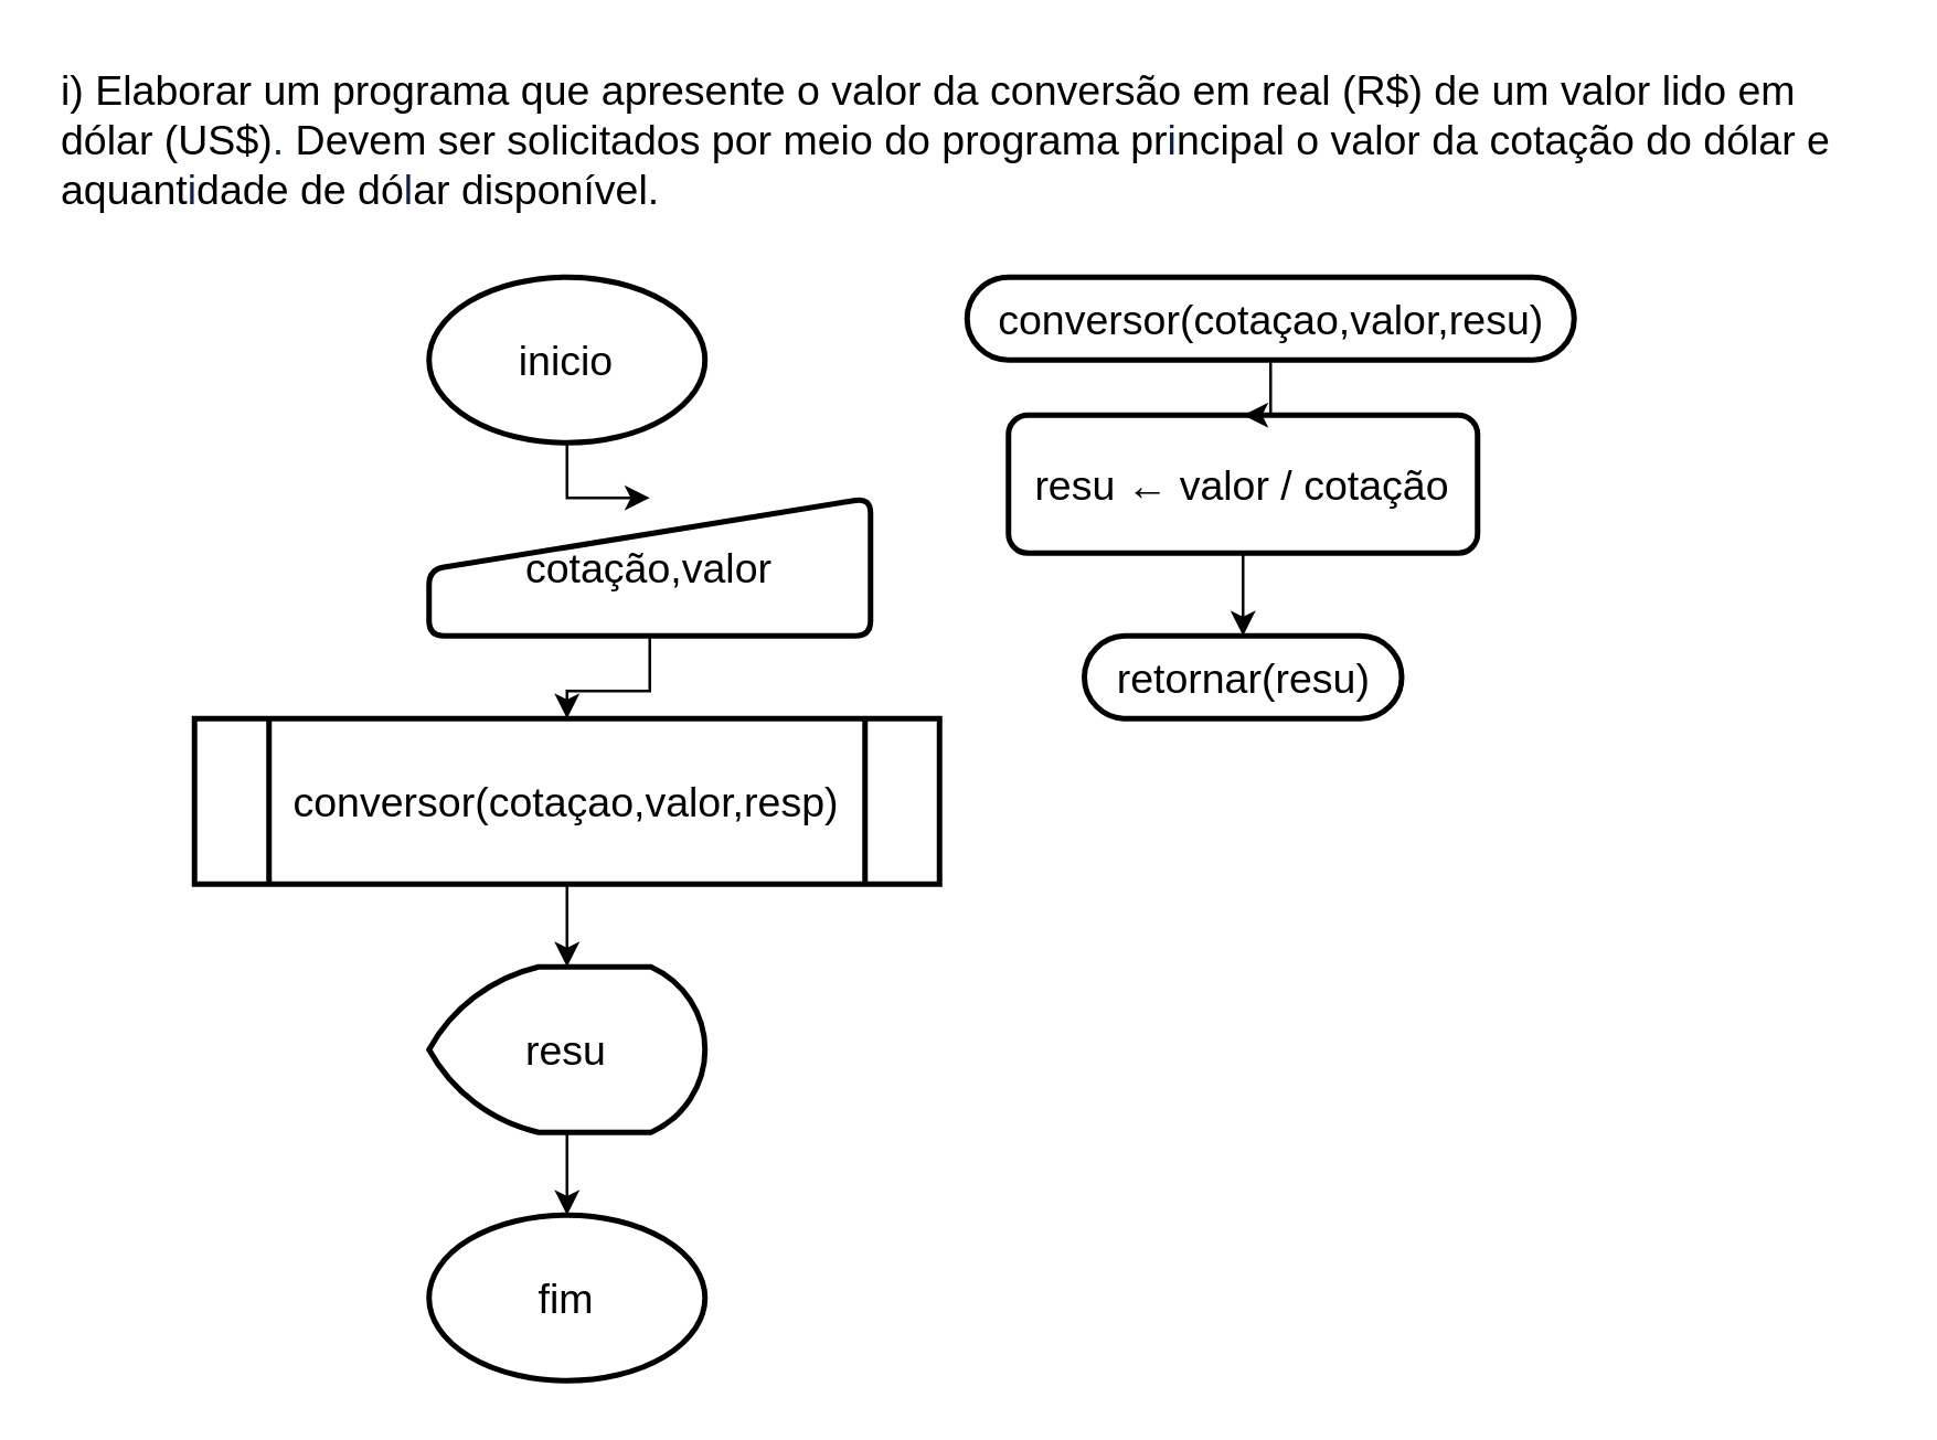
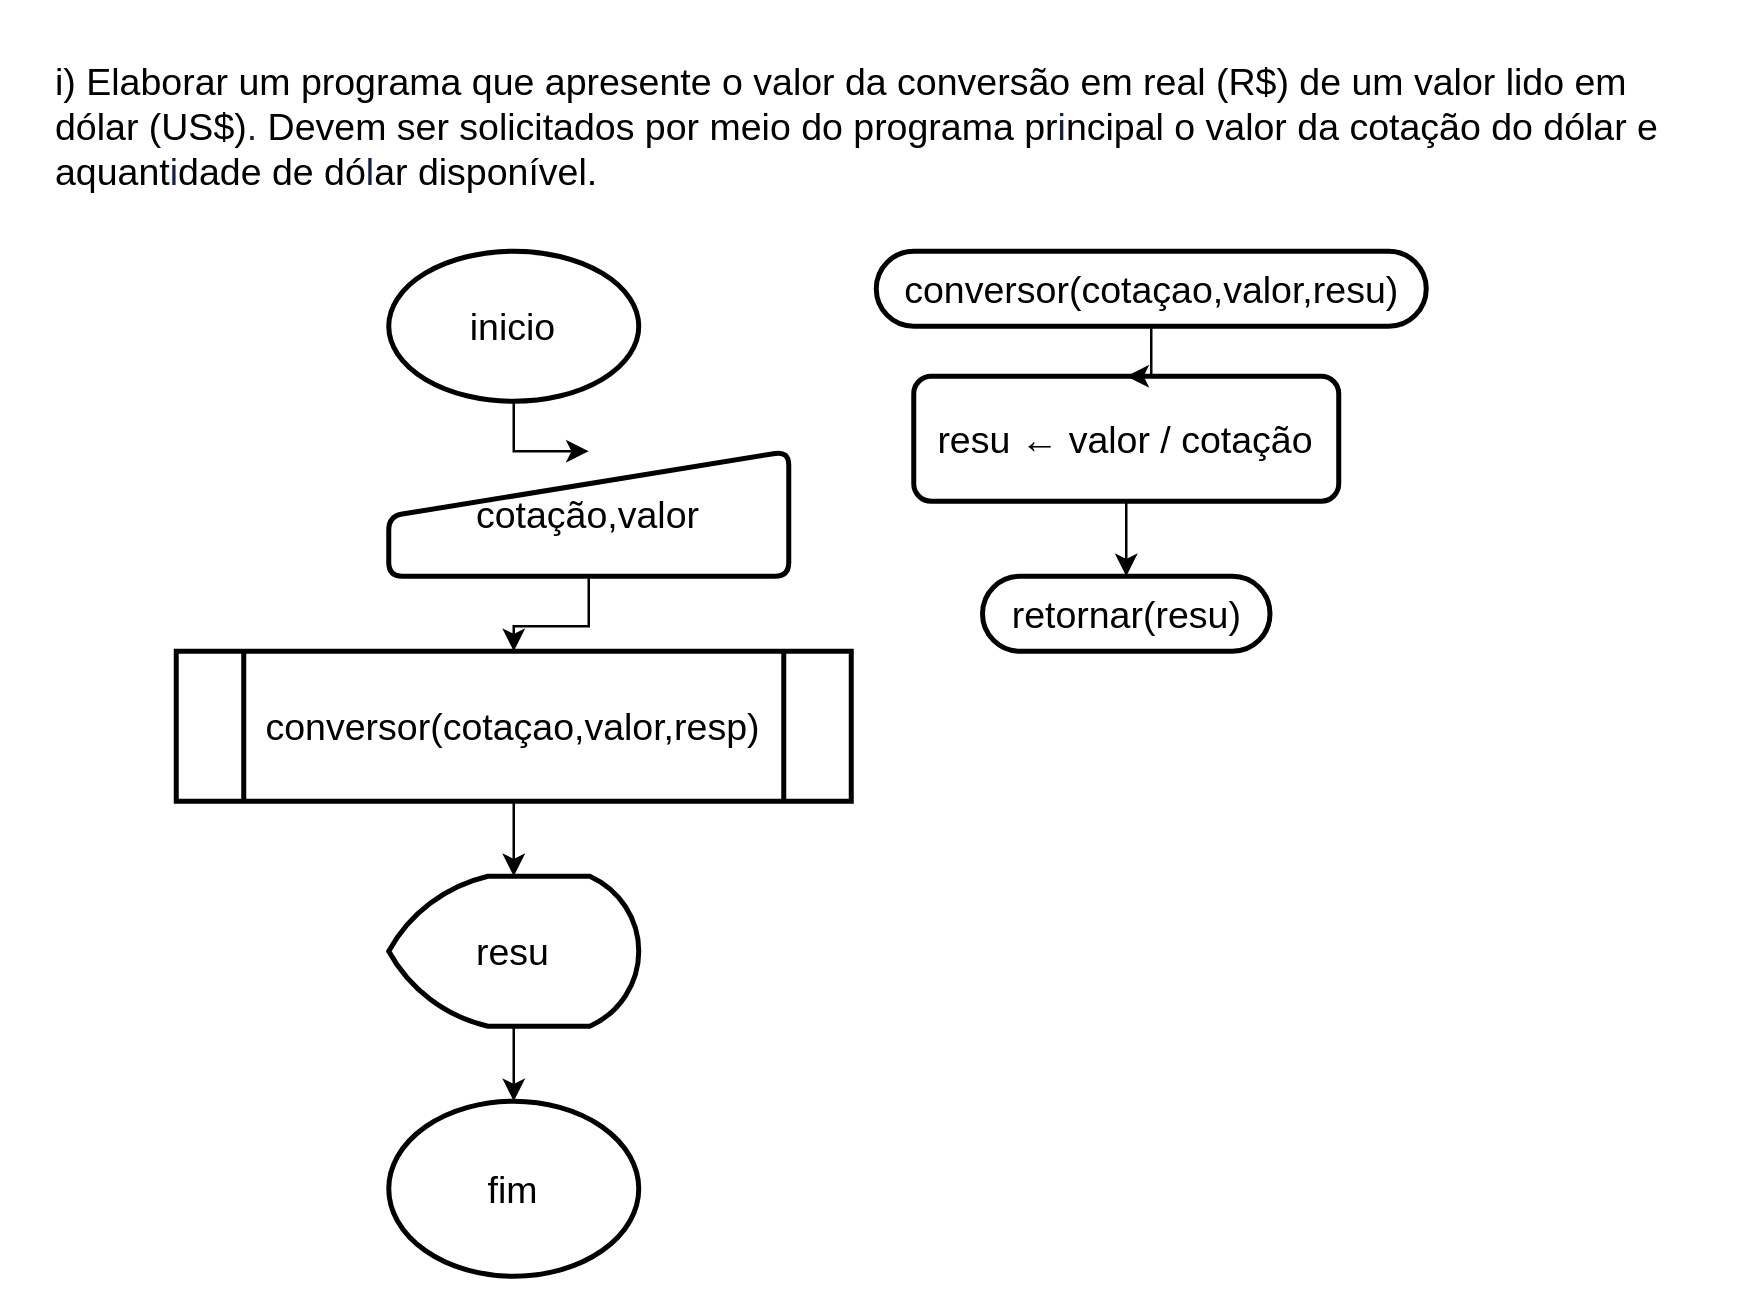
  <mxCell id="0" />
  <mxCell id="1" parent="0" />
  <mxCell id="2" value="&lt;span class=&quot;fontstyle0&quot; style=&quot;font-size: 15px;&quot;&gt;i) Elaborar um programa que apresente o valor da conversão em real (R$) de um valor lido em&lt;br style=&quot;font-size: 15px;&quot;&gt;dólar (US$)&lt;/span&gt;&lt;span style=&quot;color: rgb(17, 33, 71); font-size: 15px;&quot; class=&quot;fontstyle0&quot;&gt;. &lt;/span&gt;&lt;span class=&quot;fontstyle0&quot; style=&quot;font-size: 15px;&quot;&gt;Devem ser solicitados por meio do programa pr&lt;/span&gt;&lt;span style=&quot;color: rgb(17, 33, 71); font-size: 15px;&quot; class=&quot;fontstyle0&quot;&gt;i&lt;/span&gt;&lt;span class=&quot;fontstyle0&quot; style=&quot;font-size: 15px;&quot;&gt;ncipal o valor da cotação do dólar e&lt;br style=&quot;font-size: 15px;&quot;&gt;aquant&lt;/span&gt;&lt;span style=&quot;color: rgb(17, 33, 71); font-size: 15px;&quot; class=&quot;fontstyle0&quot;&gt;i&lt;/span&gt;&lt;span class=&quot;fontstyle0&quot; style=&quot;font-size: 15px;&quot;&gt;dade de dó&lt;/span&gt;&lt;span style=&quot;color: rgb(17, 33, 71); font-size: 15px;&quot; class=&quot;fontstyle0&quot;&gt;l&lt;/span&gt;&lt;span class=&quot;fontstyle0&quot; style=&quot;font-size: 15px;&quot;&gt;ar disponível.&lt;/span&gt; &lt;br style=&quot;font-size: 15px;&quot;&gt;" style="text;html=1;align=left;verticalAlign=middle;resizable=0;points=[];autosize=1;strokeColor=none;fillColor=none;fontSize=15;" parent="1" vertex="1"><mxGeometry width="660" height="60" as="geometry" x="20" y="20" /></mxCell>
  <mxCell id="3" value="" style="edgeStyle=orthogonalEdgeStyle;rounded=0;orthogonalLoop=1;jettySize=auto;html=1;" edge="1" parent="1" source="4" target="9"><mxGeometry relative="1" as="geometry" /></mxCell>
  <mxCell id="4" value="resu" style="strokeWidth=2;html=1;shape=mxgraph.flowchart.display;whiteSpace=wrap;fontSize=15;" parent="1" vertex="1"><mxGeometry x="155" y="350" width="100" height="60" as="geometry" /></mxCell>
  <mxCell id="5" value="" style="edgeStyle=orthogonalEdgeStyle;rounded=0;orthogonalLoop=1;jettySize=auto;html=1;fontSize=15;" parent="1" source="6" target="16" edge="1"><mxGeometry relative="1" as="geometry" /></mxCell>
  <mxCell id="6" value="cotação,valor" style="html=1;strokeWidth=2;shape=manualInput;whiteSpace=wrap;rounded=1;size=26;arcSize=11;fontSize=15;" parent="1" vertex="1"><mxGeometry x="155" y="180" width="160" height="50" as="geometry" /></mxCell>
  <mxCell id="7" value="" style="edgeStyle=orthogonalEdgeStyle;rounded=0;orthogonalLoop=1;jettySize=auto;html=1;" edge="1" parent="1" source="8" target="12"><mxGeometry relative="1" as="geometry" /></mxCell>
  <mxCell id="8" value="resu ← valor / cotação" style="rounded=1;whiteSpace=wrap;html=1;absoluteArcSize=1;arcSize=14;strokeWidth=2;fontSize=15;" parent="1" vertex="1"><mxGeometry x="365" y="150" width="170" height="50" as="geometry" /></mxCell>
- <mxCell id="9" value="fim" style="strokeWidth=2;html=1;shape=mxgraph.flowchart.start_1;whiteSpace=wrap;fontSize=15;" parent="1" vertex="1"><mxGeometry x="155" y="440" width="100" height="60" as="geometry" /></mxCell>
+ <mxCell id="9" value="fim" style="strokeWidth=2;html=1;shape=mxgraph.flowchart.start_1;whiteSpace=wrap;fontSize=15;" parent="1" vertex="1"><mxGeometry x="155" y="440" width="100" height="70" as="geometry" /></mxCell>
  <mxCell id="10" value="" style="edgeStyle=orthogonalEdgeStyle;rounded=0;orthogonalLoop=1;jettySize=auto;html=1;fontSize=15;" parent="1" source="11" target="6" edge="1"><mxGeometry relative="1" as="geometry" /></mxCell>
  <mxCell id="11" value="inicio" style="strokeWidth=2;html=1;shape=mxgraph.flowchart.start_1;whiteSpace=wrap;fontSize=15;" parent="1" vertex="1"><mxGeometry x="155" y="100" width="100" height="60" as="geometry" /></mxCell>
  <mxCell id="12" value="retornar(resu)" style="html=1;dashed=0;whitespace=wrap;shape=mxgraph.dfd.start;fontSize=15;strokeWidth=2;" parent="1" vertex="1"><mxGeometry x="392.5" y="230" width="115" height="30" as="geometry" /></mxCell>
  <mxCell id="13" value="" style="edgeStyle=orthogonalEdgeStyle;rounded=0;orthogonalLoop=1;jettySize=auto;html=1;fontSize=15;" parent="1" source="14" target="8" edge="1"><mxGeometry relative="1" as="geometry" /></mxCell>
  <mxCell id="14" value="conversor(cotaçao,valor,resu)" style="html=1;dashed=0;whitespace=wrap;shape=mxgraph.dfd.start;fontSize=15;strokeWidth=2;" parent="1" vertex="1"><mxGeometry x="350" y="100" width="220" height="30" as="geometry" /></mxCell>
  <mxCell id="15" value="" style="edgeStyle=orthogonalEdgeStyle;rounded=0;orthogonalLoop=1;jettySize=auto;html=1;" edge="1" parent="1" source="16" target="4"><mxGeometry relative="1" as="geometry" /></mxCell>
  <mxCell id="16" value="conversor(cotaçao,valor,resp)" style="shape=process;whiteSpace=wrap;html=1;backgroundOutline=1;fontSize=15;strokeWidth=2;rounded=1;arcSize=0;" parent="1" vertex="1"><mxGeometry x="70" y="260" width="270" height="60" as="geometry" /></mxCell>
